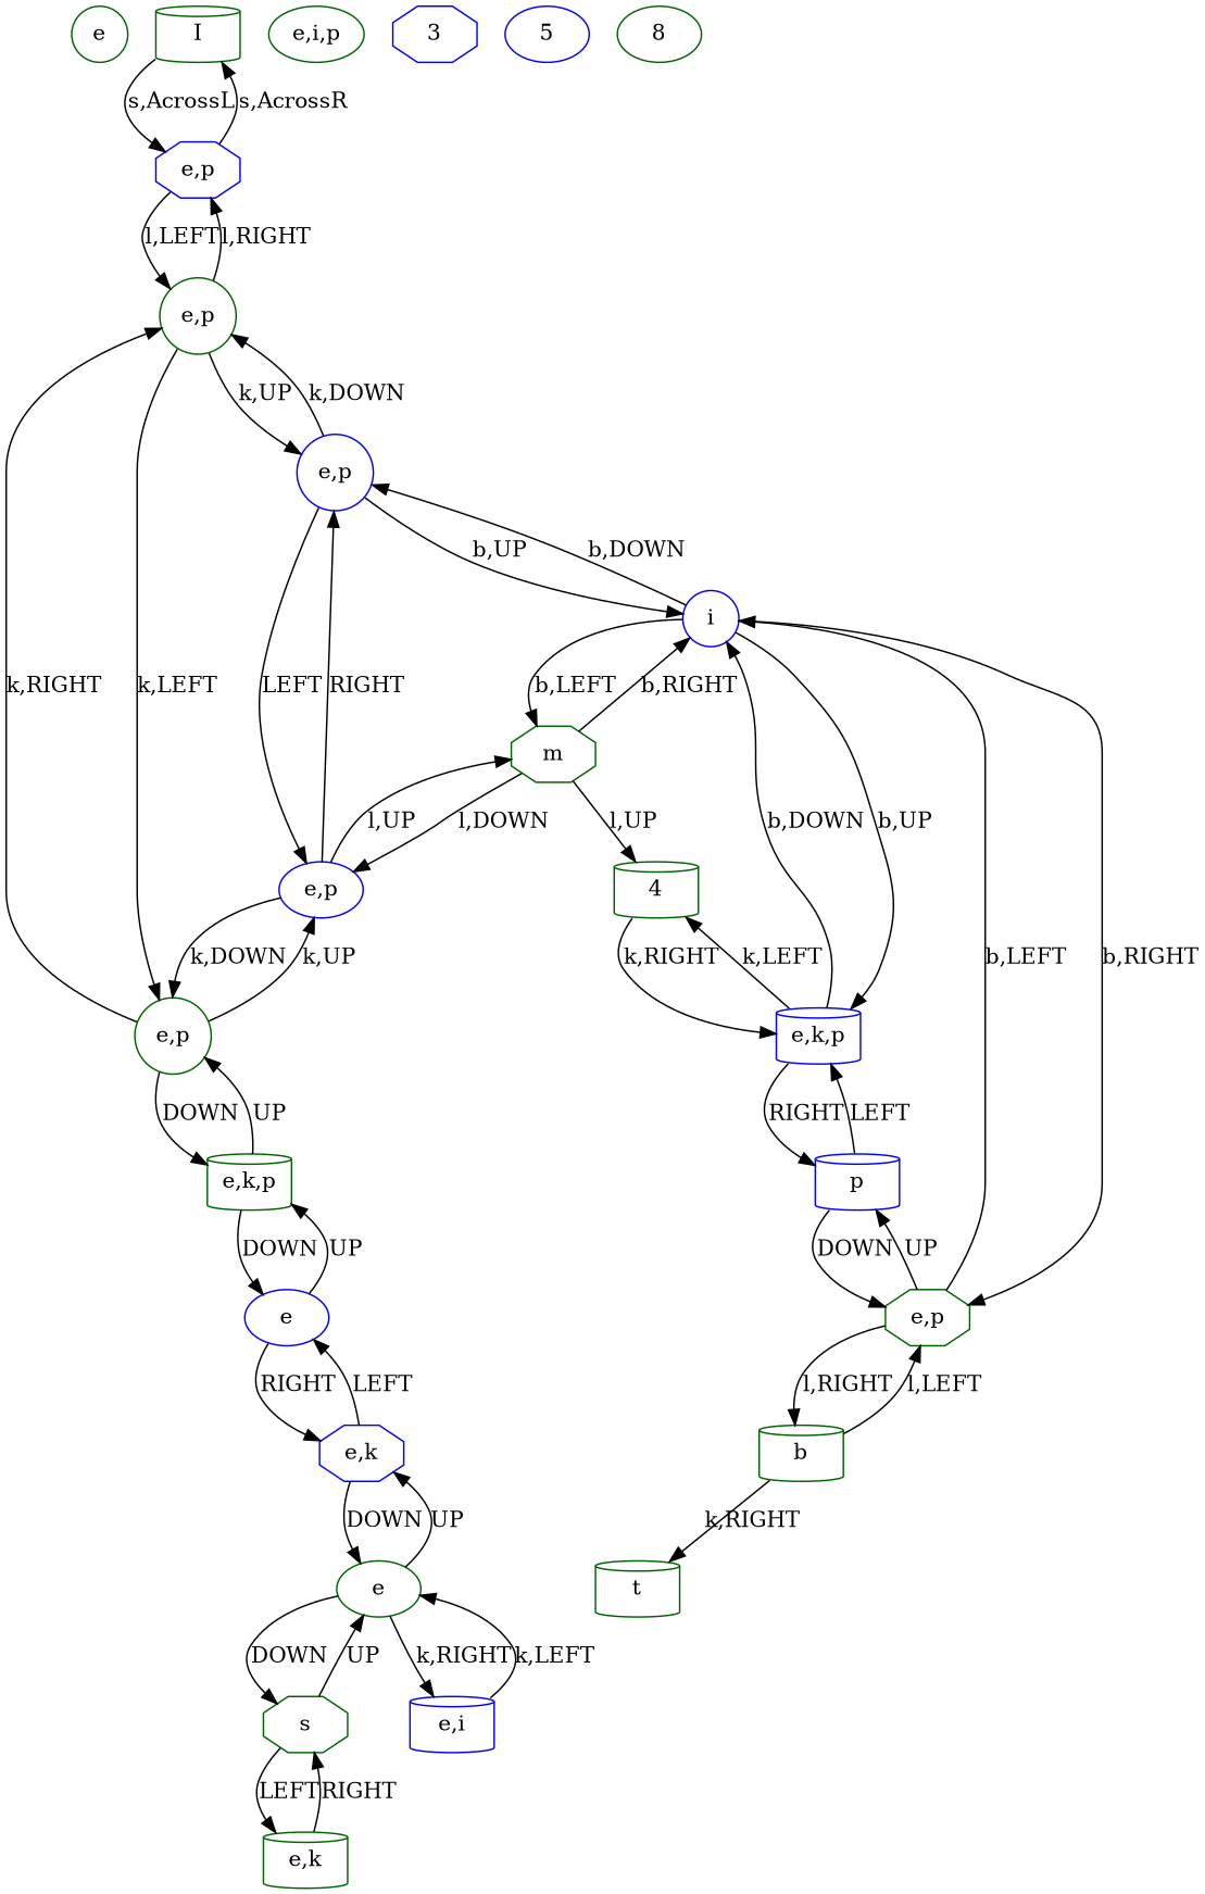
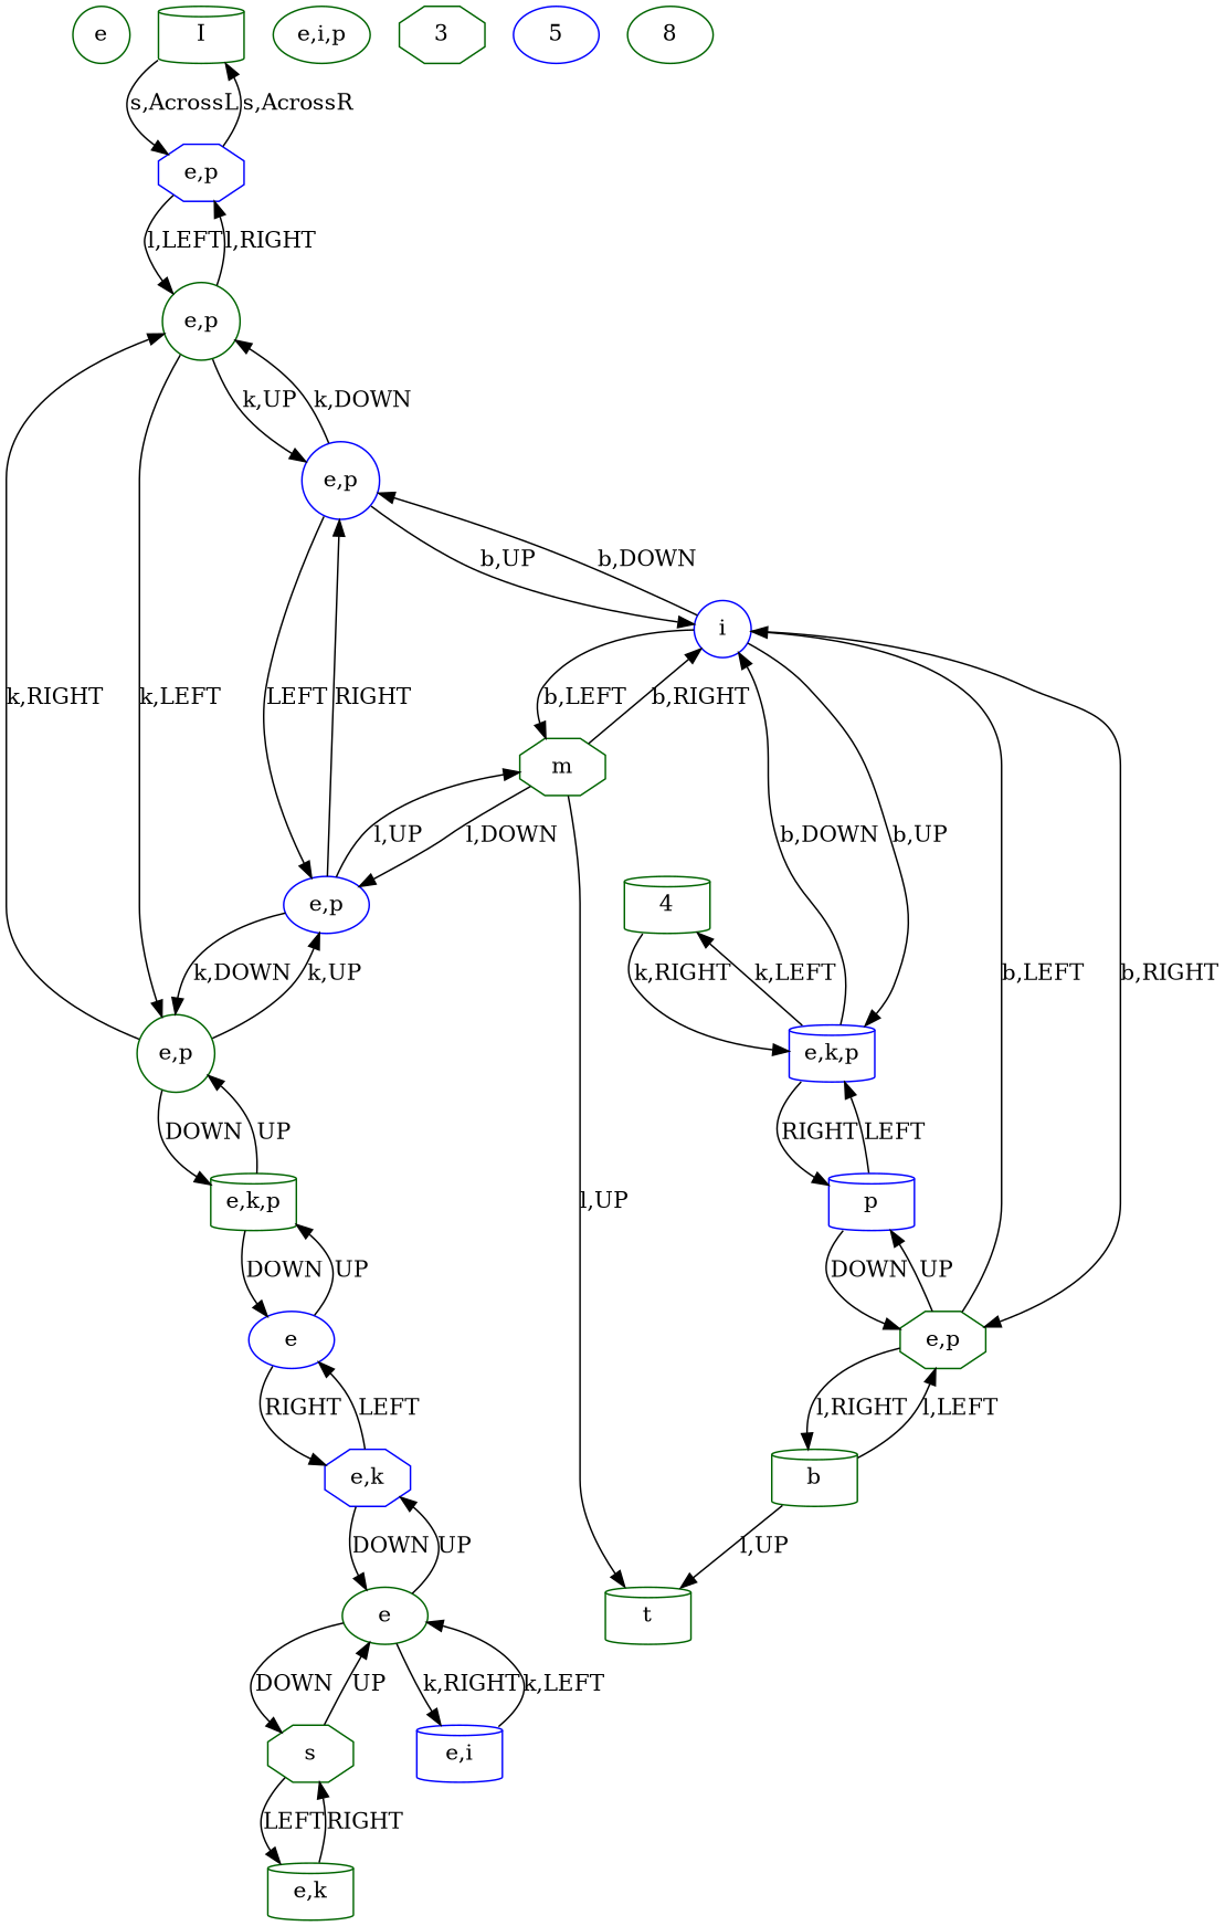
  digraph {
    node [color=darkgreen shape=cylinder]
    n1 [label=e shape=circle]
    n2 [label=I]
    n3 [color=blue label="e,p" shape=octagon]
    n4 [label="e,p" shape=circle]
    n5 [label="e,i,p" shape=ellipse]
-   3 [color=blue shape=octagon]
+   3 [shape=octagon]
    n7 [label=m shape=octagon]
    4
    n9 [color=blue label="e,p" shape=ellipse]
    n10 [color=blue label=i shape=circle]
    n11 [color=blue label="e,k,p"]
    n12 [color=blue label=p]
    5 [color=blue shape=ellipse]
    n14 [label="e,p" shape=octagon]
    n15 [label=b]
    n16 [label=t]
    8 [shape=ellipse]
    n18 [label=s shape=octagon]
    n19 [label="e,k"]
    n20 [label=e shape=ellipse]
    n21 [color=blue label="e,i"]
    n22 [color=blue label="e,k" shape=octagon]
    n23 [color=blue label=e shape=ellipse]
    n24 [label="e,k,p"]
    n25 [label="e,p" shape=circle]
    n26 [color=blue label="e,p" shape=circle]
    n2 -> n3 [label="s,AcrossL"]
    n3 -> n2 [label="s,AcrossR"]
    n3 -> n4 [label="l,LEFT"]
    n4 -> n3 [label="l,RIGHT"]
    n4 -> n25 [label="k,LEFT"]
    n4 -> n26 [label="k,UP"]
-   n7 -> 4 [label="l,UP"]
+   n7 -> n16 [label="l,UP"]
    n7 -> n9 [label="l,DOWN"]
    n7 -> n10 [label="b,RIGHT"]
    4 -> n11 [label="k,RIGHT"]
    n9 -> n7 [label="l,UP"]
    n9 -> n25 [label="k,DOWN"]
    n9 -> n26 [label=RIGHT]
    n10 -> n7 [label="b,LEFT"]
    n10 -> n11 [label="b,UP"]
    n10 -> n14 [label="b,RIGHT"]
    n10 -> n26 [label="b,DOWN"]
    n11 -> 4 [label="k,LEFT"]
    n11 -> n10 [label="b,DOWN"]
    n11 -> n12 [label=RIGHT]
    n12 -> n11 [label=LEFT]
    n12 -> n14 [label=DOWN]
    n14 -> n10 [label="b,LEFT"]
    n14 -> n12 [label=UP]
    n14 -> n15 [label="l,RIGHT"]
    n15 -> n14 [label="l,LEFT"]
-   n15 -> n16 [label="k,RIGHT"]
+   n15 -> n16 [label="l,UP"]
    n18 -> n19 [label=LEFT]
    n18 -> n20 [label=UP]
    n19 -> n18 [label=RIGHT]
    n20 -> n18 [label=DOWN]
    n20 -> n21 [label="k,RIGHT"]
    n20 -> n22 [label=UP]
    n21 -> n20 [label="k,LEFT"]
    n22 -> n20 [label=DOWN]
    n22 -> n23 [label=LEFT]
    n23 -> n22 [label=RIGHT]
    n23 -> n24 [label=UP]
    n24 -> n23 [label=DOWN]
    n24 -> n25 [label=UP]
    n25 -> n4 [label="k,RIGHT"]
    n25 -> n9 [label="k,UP"]
    n25 -> n24 [label=DOWN]
    n26 -> n4 [label="k,DOWN"]
    n26 -> n9 [label=LEFT]
    n26 -> n10 [label="b,UP"]
  }
